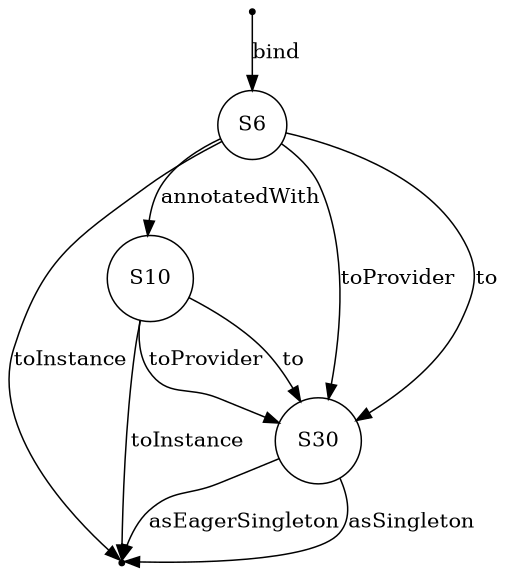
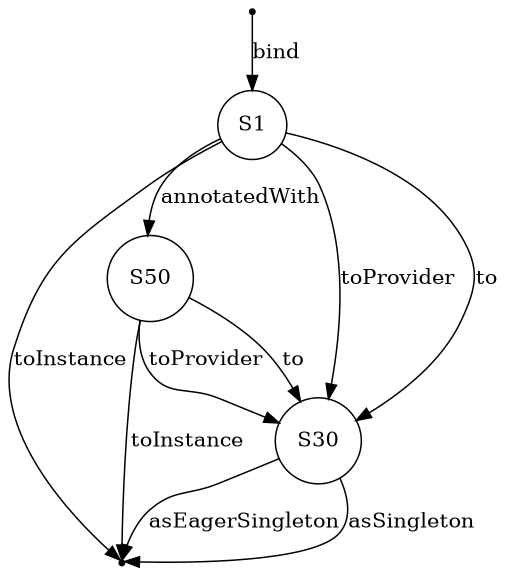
  digraph {
    node [shape=circle]
    S51 [shape=point]
-   S50 [label=S10]
+   S50
    n3 [label=S30]
-   S6
+   S6 [label=S1]
    S2 [shape=point]
    S50 -> S51 [label=toInstance]
    S50 -> n3 [label=toProvider]
    S50 -> n3 [label=to]
    n3 -> S51 [label=asEagerSingleton]
    n3 -> S51 [label=asSingleton]
    S6 -> S51 [label=toInstance]
    S6 -> S50 [label=annotatedWith]
    S6 -> n3 [label=toProvider]
    S6 -> n3 [label=to]
    S2 -> S6 [label=bind]
  }
